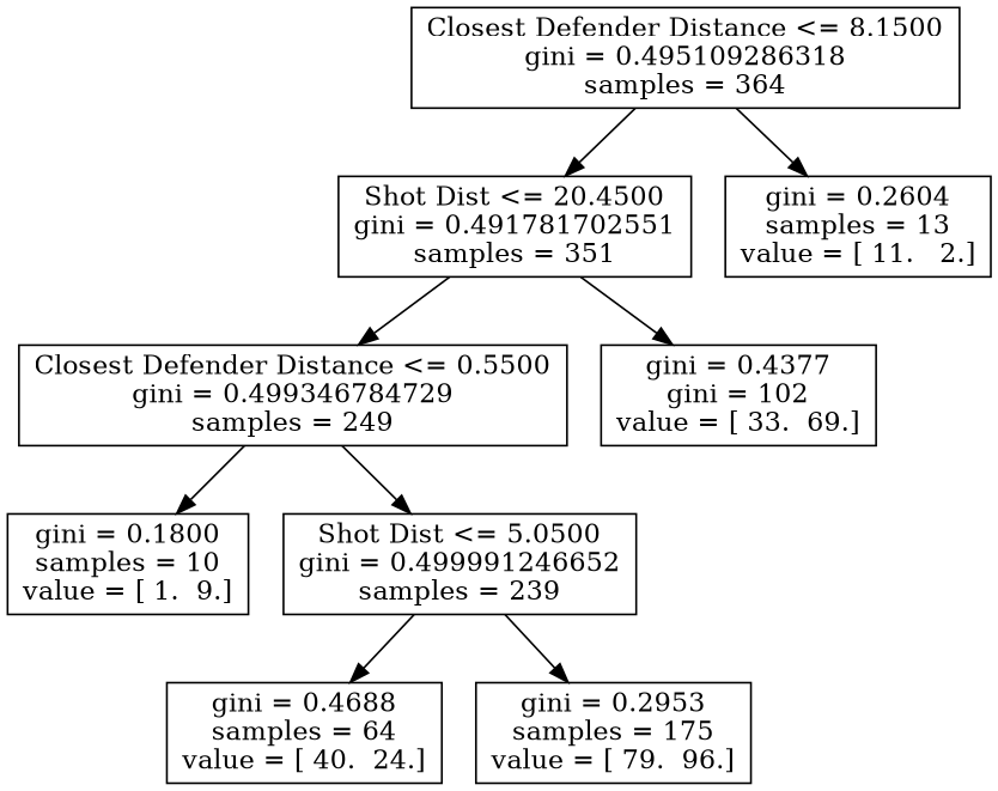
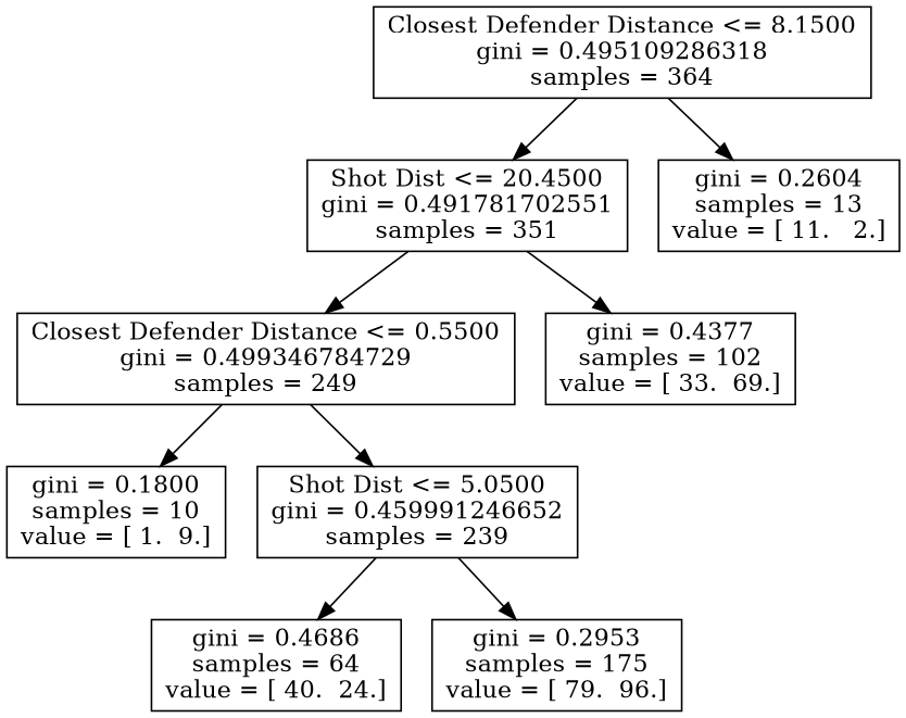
  digraph {
    node [shape=box]
    n1 [label="Closest Defender Distance <= 8.1500\ngini = 0.495109286318\nsamples = 364"]
    n2 [label="Shot Dist <= 20.4500\ngini = 0.491781702551\nsamples = 351"]
    n3 [label="gini = 0.2604\nsamples = 13\nvalue = [ 11.   2.]"]
    n4 [label="Closest Defender Distance <= 0.5500\ngini = 0.499346784729\nsamples = 249"]
-   n5 [label="gini = 0.4377\ngini = 102\nvalue = [ 33.  69.]"]
+   n5 [label="gini = 0.4377\nsamples = 102\nvalue = [ 33.  69.]"]
    n6 [label="gini = 0.1800\nsamples = 10\nvalue = [ 1.  9.]"]
-   n7 [label="Shot Dist <= 5.0500\ngini = 0.499991246652\nsamples = 239"]
-   n8 [label="gini = 0.4688\nsamples = 64\nvalue = [ 40.  24.]"]
+   n7 [label="Shot Dist <= 5.0500\ngini = 0.459991246652\nsamples = 239"]
+   n8 [label="gini = 0.4686\nsamples = 64\nvalue = [ 40.  24.]"]
    n9 [label="gini = 0.2953\nsamples = 175\nvalue = [ 79.  96.]"]
    n1 -> n2
    n1 -> n3
    n2 -> n4
    n2 -> n5
    n4 -> n6
    n4 -> n7
    n7 -> n8
    n7 -> n9
  }
